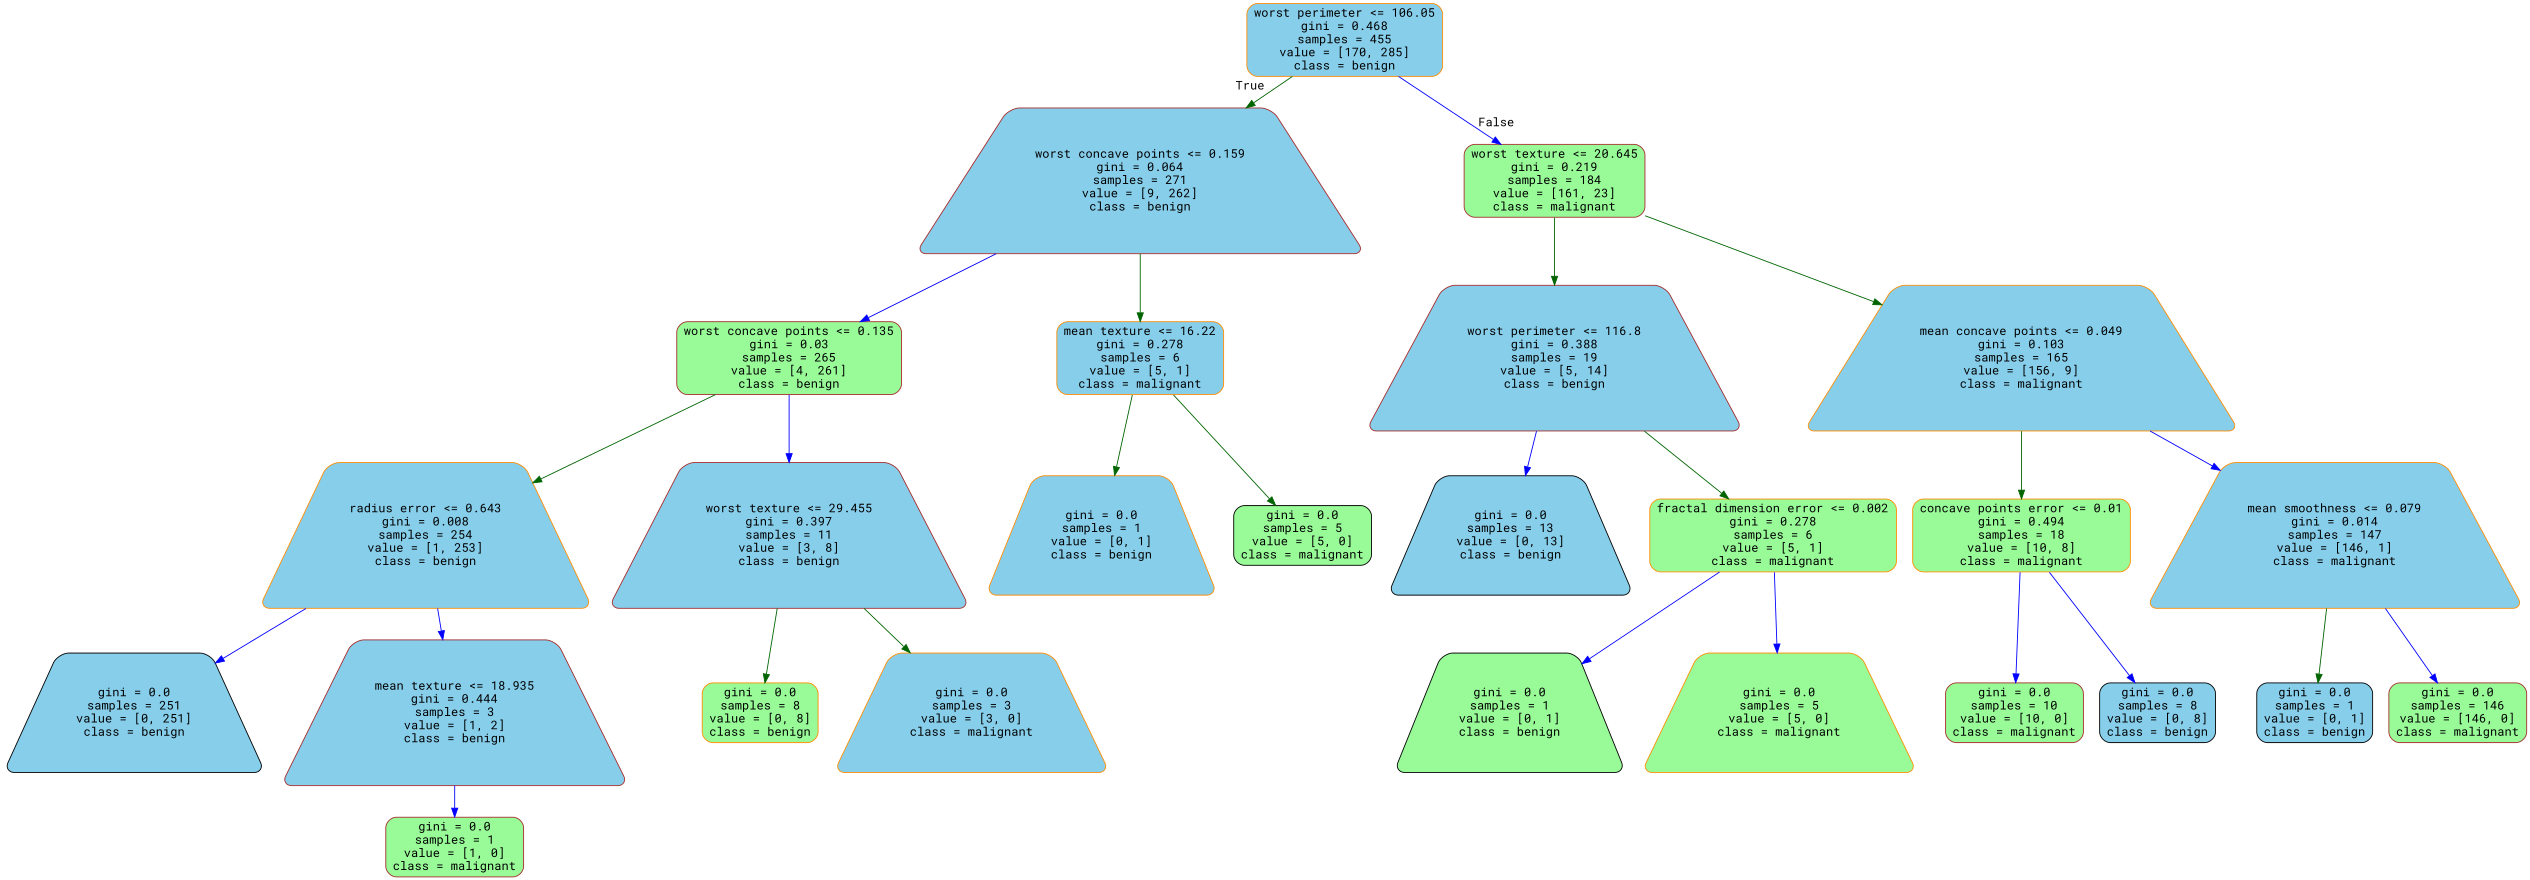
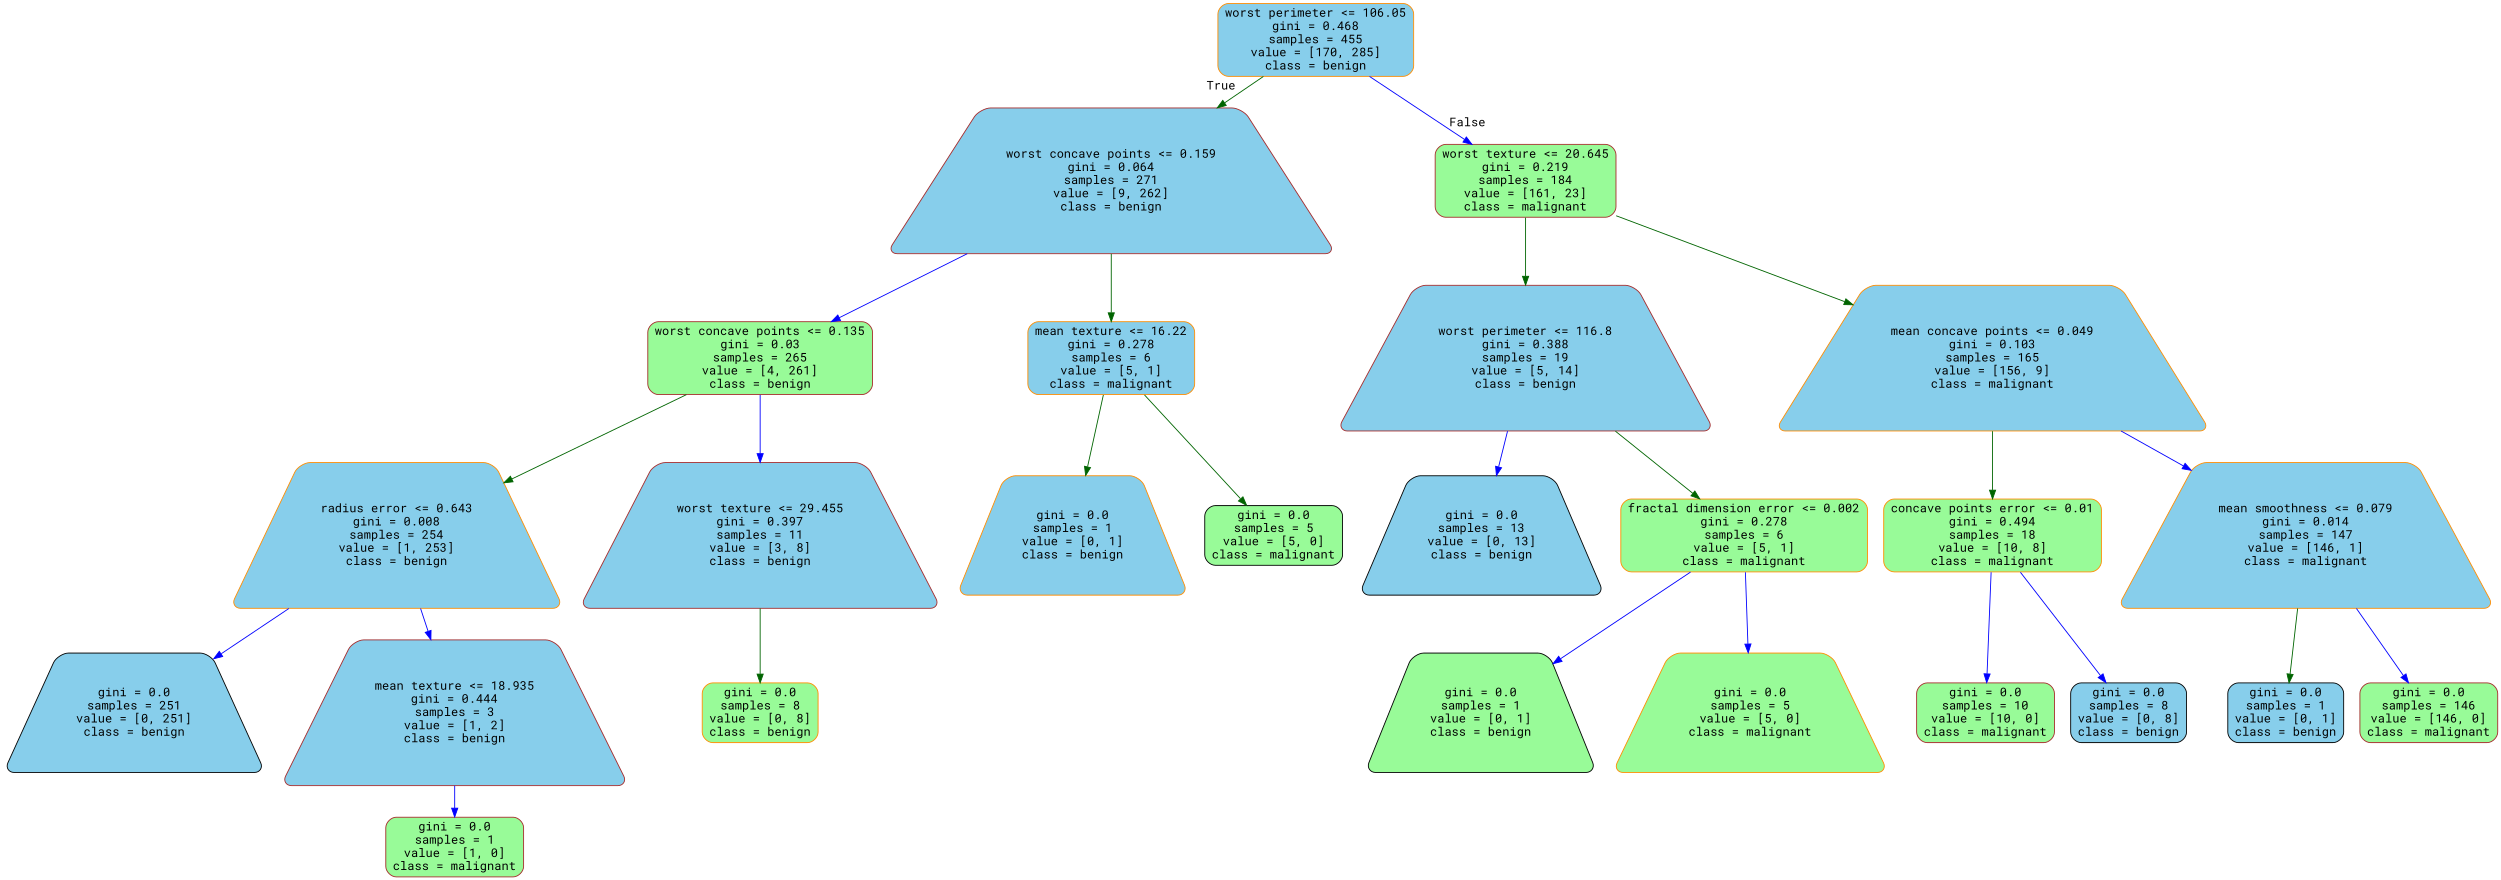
  digraph {
    fontname="Roboto Mono"
    node [color=darkorange fillcolor=skyblue fontname="Roboto Mono" shape=box style="filled, rounded"]
    edge [color=blue fontname="Roboto Mono"]
    n1 [label="worst perimeter <= 106.05\ngini = 0.468\nsamples = 455\nvalue = [170, 285]\nclass = benign"]
    n2 [color=brown label="worst concave points <= 0.159\ngini = 0.064\nsamples = 271\nvalue = [9, 262]\nclass = benign" shape=trapezium]
    n3 [color=brown fillcolor=palegreen label="worst texture <= 20.645\ngini = 0.219\nsamples = 184\nvalue = [161, 23]\nclass = malignant"]
    n4 [color=brown fillcolor=palegreen label="worst concave points <= 0.135\ngini = 0.03\nsamples = 265\nvalue = [4, 261]\nclass = benign"]
    n5 [label="mean texture <= 16.22\ngini = 0.278\nsamples = 6\nvalue = [5, 1]\nclass = malignant"]
    n6 [color=brown label="worst perimeter <= 116.8\ngini = 0.388\nsamples = 19\nvalue = [5, 14]\nclass = benign" shape=trapezium]
    n7 [label="mean concave points <= 0.049\ngini = 0.103\nsamples = 165\nvalue = [156, 9]\nclass = malignant" shape=trapezium]
    n8 [label="radius error <= 0.643\ngini = 0.008\nsamples = 254\nvalue = [1, 253]\nclass = benign" shape=trapezium]
    n9 [color=brown label="worst texture <= 29.455\ngini = 0.397\nsamples = 11\nvalue = [3, 8]\nclass = benign" shape=trapezium]
    n10 [label="gini = 0.0\nsamples = 1\nvalue = [0, 1]\nclass = benign" shape=trapezium]
    n11 [color=black fillcolor=palegreen label="gini = 0.0\nsamples = 5\nvalue = [5, 0]\nclass = malignant"]
    n12 [color=black label="gini = 0.0\nsamples = 251\nvalue = [0, 251]\nclass = benign" shape=trapezium]
    n13 [color=brown label="mean texture <= 18.935\ngini = 0.444\nsamples = 3\nvalue = [1, 2]\nclass = benign" shape=trapezium]
    n14 [fillcolor=palegreen label="gini = 0.0\nsamples = 8\nvalue = [0, 8]\nclass = benign"]
-   n15 [label="gini = 0.0\nsamples = 3\nvalue = [3, 0]\nclass = malignant" shape=trapezium]
    n16 [color=brown fillcolor=palegreen label="gini = 0.0\nsamples = 1\nvalue = [1, 0]\nclass = malignant"]
    n17 [color=black label="gini = 0.0\nsamples = 13\nvalue = [0, 13]\nclass = benign" shape=trapezium]
    n18 [fillcolor=palegreen label="fractal dimension error <= 0.002\ngini = 0.278\nsamples = 6\nvalue = [5, 1]\nclass = malignant"]
    n19 [fillcolor=palegreen label="concave points error <= 0.01\ngini = 0.494\nsamples = 18\nvalue = [10, 8]\nclass = malignant"]
    n20 [label="mean smoothness <= 0.079\ngini = 0.014\nsamples = 147\nvalue = [146, 1]\nclass = malignant" shape=trapezium]
    n21 [color=black fillcolor=palegreen label="gini = 0.0\nsamples = 1\nvalue = [0, 1]\nclass = benign" shape=trapezium]
    n22 [fillcolor=palegreen label="gini = 0.0\nsamples = 5\nvalue = [5, 0]\nclass = malignant" shape=trapezium]
    n23 [color=brown fillcolor=palegreen label="gini = 0.0\nsamples = 10\nvalue = [10, 0]\nclass = malignant"]
    n24 [color=black label="gini = 0.0\nsamples = 8\nvalue = [0, 8]\nclass = benign"]
    n25 [color=black label="gini = 0.0\nsamples = 1\nvalue = [0, 1]\nclass = benign"]
    n26 [color=brown fillcolor=palegreen label="gini = 0.0\nsamples = 146\nvalue = [146, 0]\nclass = malignant"]
    n1 -> n2 [color=darkgreen headlabel=True labelangle=45 labeldistance=2.5]
    n1 -> n3 [headlabel=False labelangle=-45 labeldistance=2.5]
    n2 -> n4
    n2 -> n5 [color=darkgreen]
    n3 -> n6 [color=darkgreen]
    n3 -> n7 [color=darkgreen]
    n4 -> n8 [color=darkgreen]
    n4 -> n9
    n5 -> n10 [color=darkgreen]
    n5 -> n11 [color=darkgreen]
    n6 -> n17
    n6 -> n18 [color=darkgreen]
    n7 -> n19 [color=darkgreen]
    n7 -> n20
    n8 -> n12
    n8 -> n13
    n9 -> n14 [color=darkgreen]
-   n9 -> n15 [color=darkgreen]
    n13 -> n16
    n18 -> n21
    n18 -> n22
    n19 -> n23
    n19 -> n24
    n20 -> n25 [color=darkgreen]
    n20 -> n26
  }
